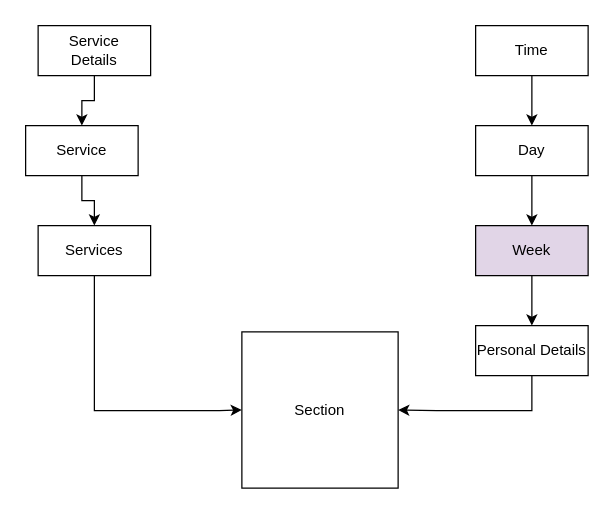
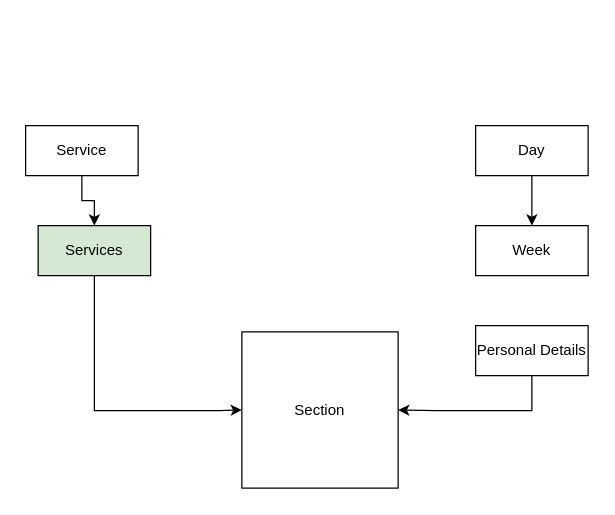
  <mxCell id="0" />
  <mxCell id="1" parent="0" />
  <mxCell id="2" value="Section" style="whiteSpace=wrap;html=1;aspect=fixed;" vertex="1" parent="1"><mxGeometry x="193" y="265" width="125" height="125" as="geometry" /></mxCell>
  <mxCell id="3" style="edgeStyle=orthogonalEdgeStyle;rounded=0;orthogonalLoop=1;jettySize=auto;html=1;entryX=0;entryY=0.5;entryDx=0;entryDy=0;" edge="1" parent="1" source="4" target="2"><mxGeometry relative="1" as="geometry"><Array as="points"><mxPoint x="75" y="328" /><mxPoint x="175" y="328" /></Array></mxGeometry></mxCell>
- <mxCell id="4" value="Services" style="rounded=0;whiteSpace=wrap;html=1;" vertex="1" parent="1"><mxGeometry x="30" y="180" width="90" height="40" as="geometry" /></mxCell>
+ <mxCell id="4" value="Services" style="rounded=0;whiteSpace=wrap;html=1;fillColor=#d5e8d4;" vertex="1" parent="1"><mxGeometry x="30" y="180" width="90" height="40" as="geometry" /></mxCell>
  <mxCell id="5" style="edgeStyle=orthogonalEdgeStyle;rounded=0;orthogonalLoop=1;jettySize=auto;html=1;entryX=0.5;entryY=0;entryDx=0;entryDy=0;" edge="1" parent="1" source="6" target="4"><mxGeometry relative="1" as="geometry" /></mxCell>
  <mxCell id="6" value="Service" style="rounded=0;whiteSpace=wrap;html=1;" vertex="1" parent="1"><mxGeometry x="20" y="100" width="90" height="40" as="geometry" /></mxCell>
- <mxCell id="7" style="edgeStyle=orthogonalEdgeStyle;rounded=0;orthogonalLoop=1;jettySize=auto;html=1;entryX=0.5;entryY=0;entryDx=0;entryDy=0;" edge="1" parent="1" source="8" target="6"><mxGeometry relative="1" as="geometry" /></mxCell>
- <mxCell id="8" value="Service&lt;br&gt;Details" style="rounded=0;whiteSpace=wrap;html=1;" vertex="1" parent="1"><mxGeometry x="30" y="20" width="90" height="40" as="geometry" /></mxCell>
- <mxCell id="9" style="edgeStyle=orthogonalEdgeStyle;rounded=0;orthogonalLoop=1;jettySize=auto;html=1;entryX=0.5;entryY=0;entryDx=0;entryDy=0;" edge="1" parent="1" source="10" target="12"><mxGeometry relative="1" as="geometry" /></mxCell>
- <mxCell id="10" value="Time" style="rounded=0;whiteSpace=wrap;html=1;" vertex="1" parent="1"><mxGeometry x="380" y="20" width="90" height="40" as="geometry" /></mxCell>
  <mxCell id="11" style="edgeStyle=orthogonalEdgeStyle;rounded=0;orthogonalLoop=1;jettySize=auto;html=1;entryX=0.5;entryY=0;entryDx=0;entryDy=0;" edge="1" parent="1" source="12" target="14"><mxGeometry relative="1" as="geometry" /></mxCell>
  <mxCell id="12" value="Day" style="rounded=0;whiteSpace=wrap;html=1;" vertex="1" parent="1"><mxGeometry x="380" y="100" width="90" height="40" as="geometry" /></mxCell>
- <mxCell id="13" style="edgeStyle=orthogonalEdgeStyle;rounded=0;orthogonalLoop=1;jettySize=auto;html=1;entryX=0.5;entryY=0;entryDx=0;entryDy=0;" edge="1" parent="1" source="14" target="16"><mxGeometry relative="1" as="geometry" /></mxCell>
- <mxCell id="14" value="Week" style="rounded=0;whiteSpace=wrap;html=1;fillColor=#e1d5e7;" vertex="1" parent="1"><mxGeometry x="380" y="180" width="90" height="40" as="geometry" /></mxCell>
+ <mxCell id="14" value="Week" style="rounded=0;whiteSpace=wrap;html=1;" vertex="1" parent="1"><mxGeometry x="380" y="180" width="90" height="40" as="geometry" /></mxCell>
  <mxCell id="15" style="edgeStyle=orthogonalEdgeStyle;rounded=0;orthogonalLoop=1;jettySize=auto;html=1;entryX=1;entryY=0.5;entryDx=0;entryDy=0;" edge="1" parent="1" source="16" target="2"><mxGeometry relative="1" as="geometry"><Array as="points"><mxPoint x="425" y="328" /><mxPoint x="349" y="328" /></Array></mxGeometry></mxCell>
  <mxCell id="16" value="Personal Details" style="rounded=0;whiteSpace=wrap;html=1;" vertex="1" parent="1"><mxGeometry x="380" y="260" width="90" height="40" as="geometry" /></mxCell>
